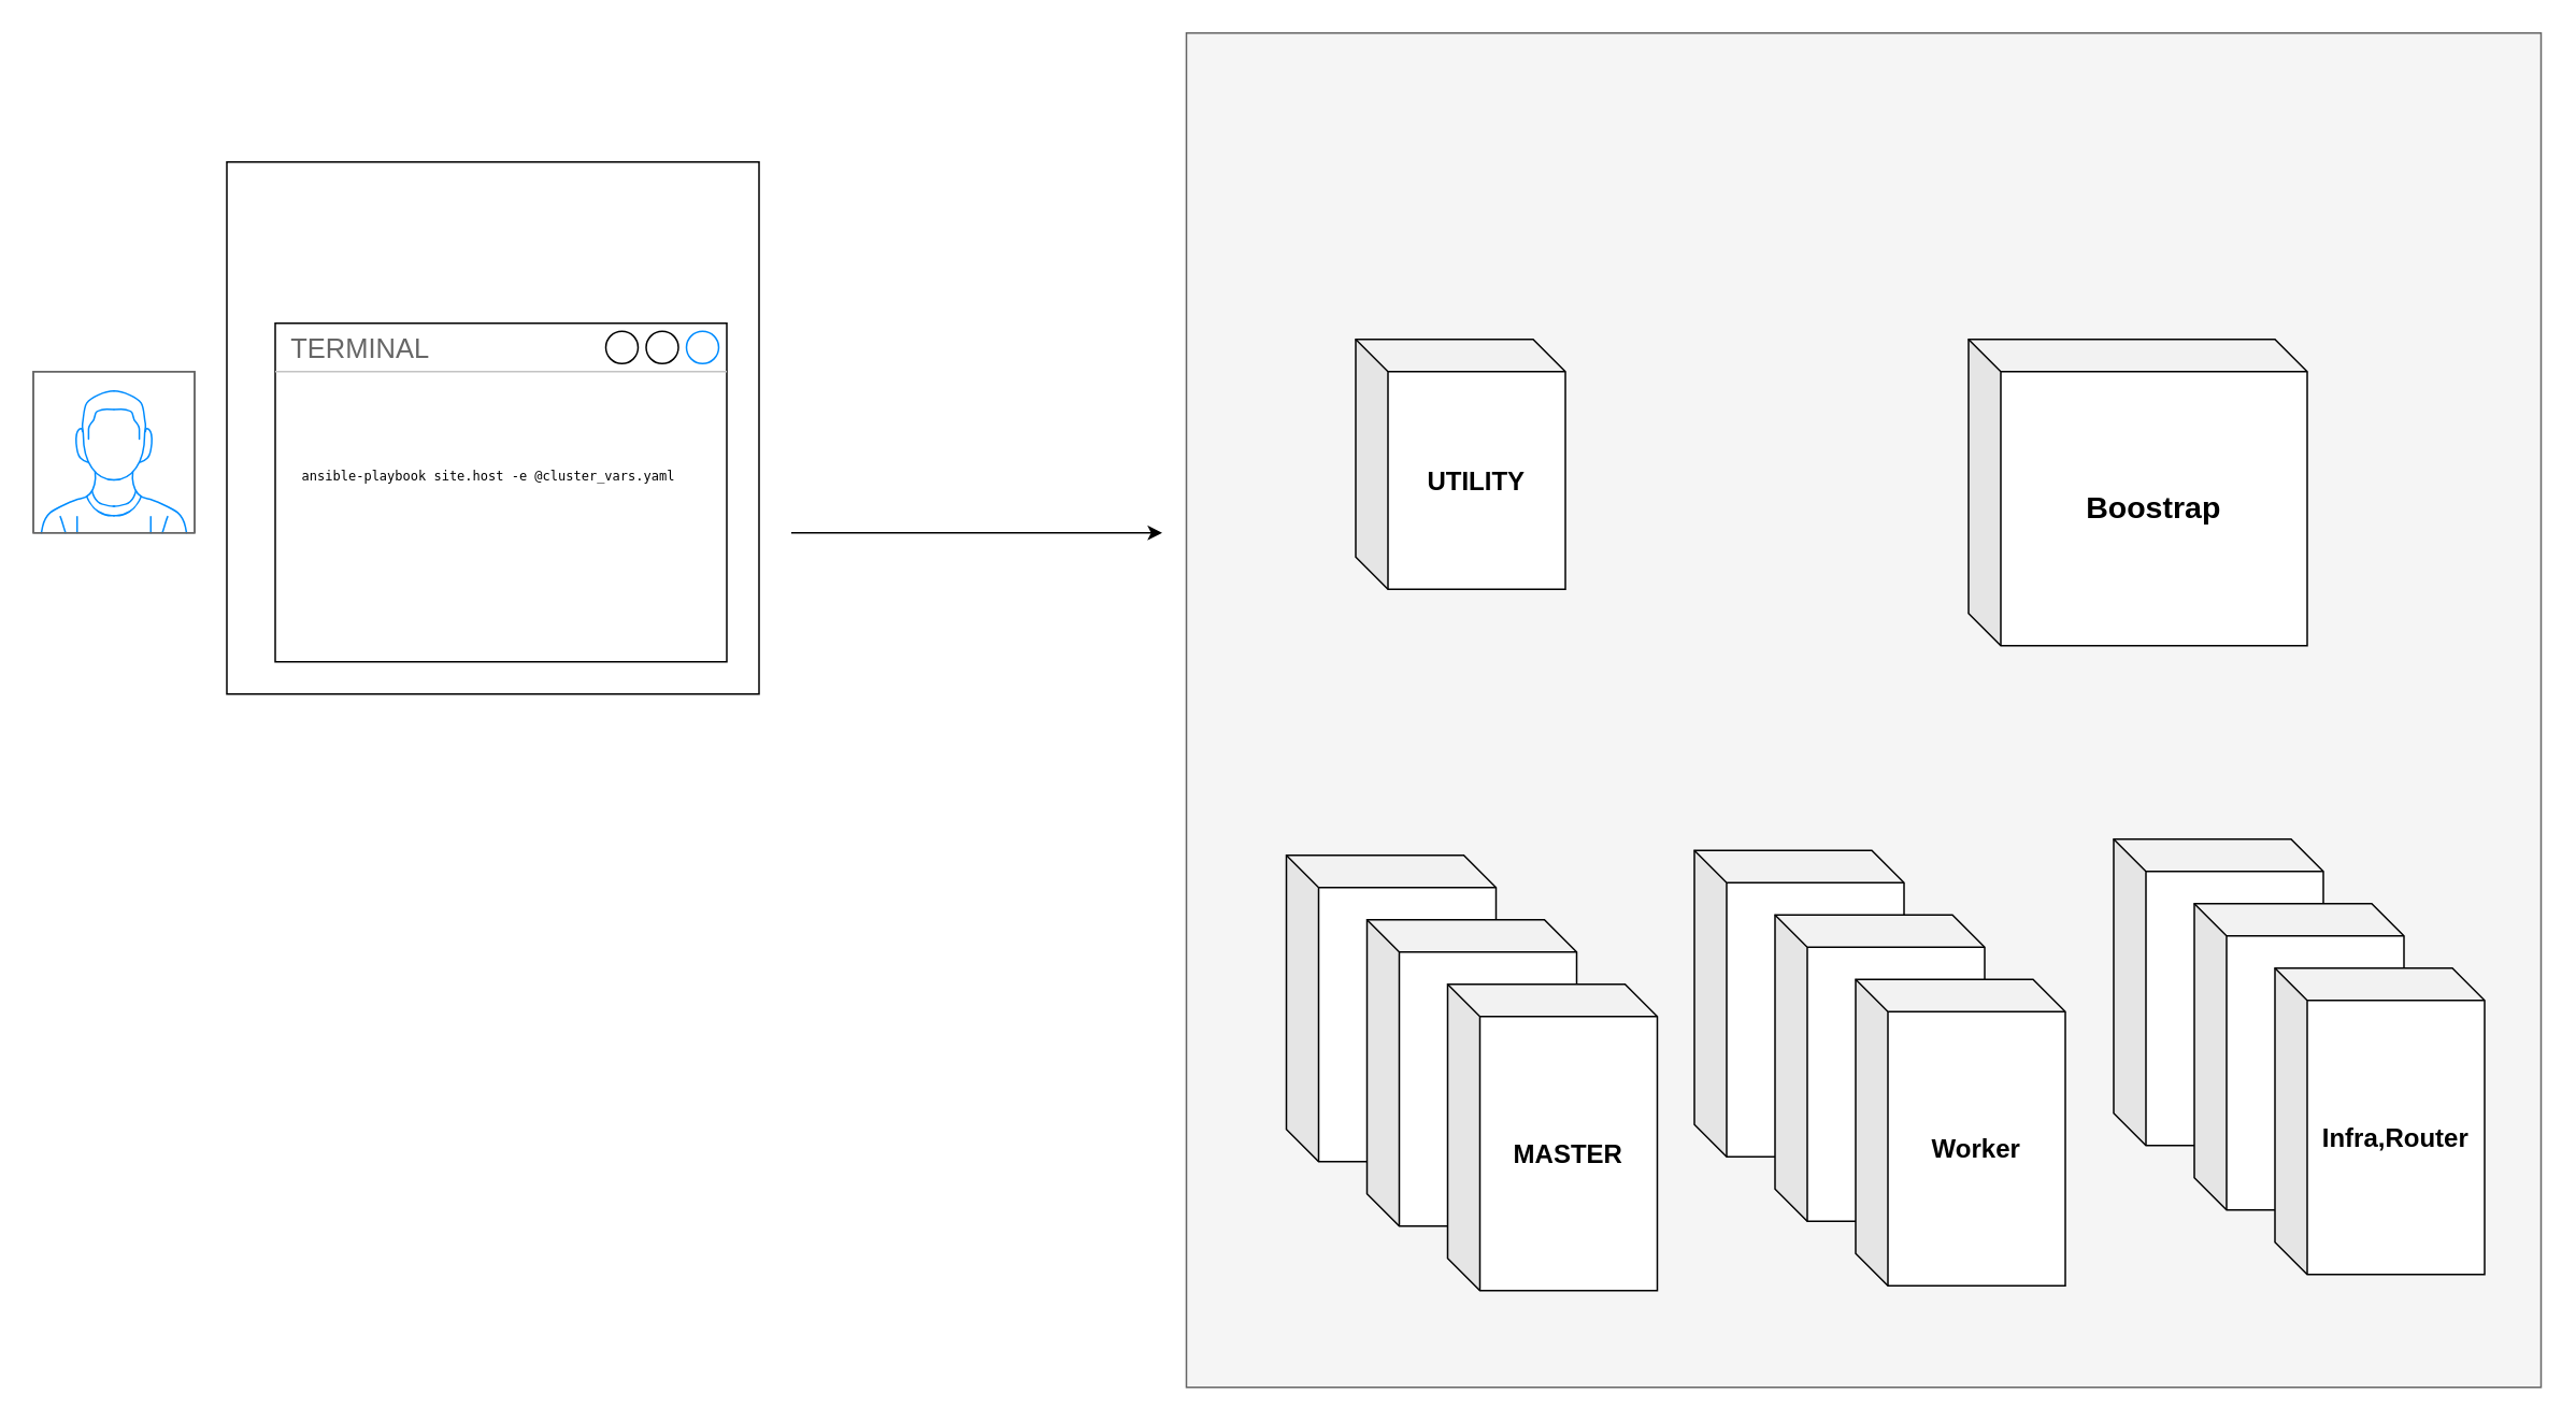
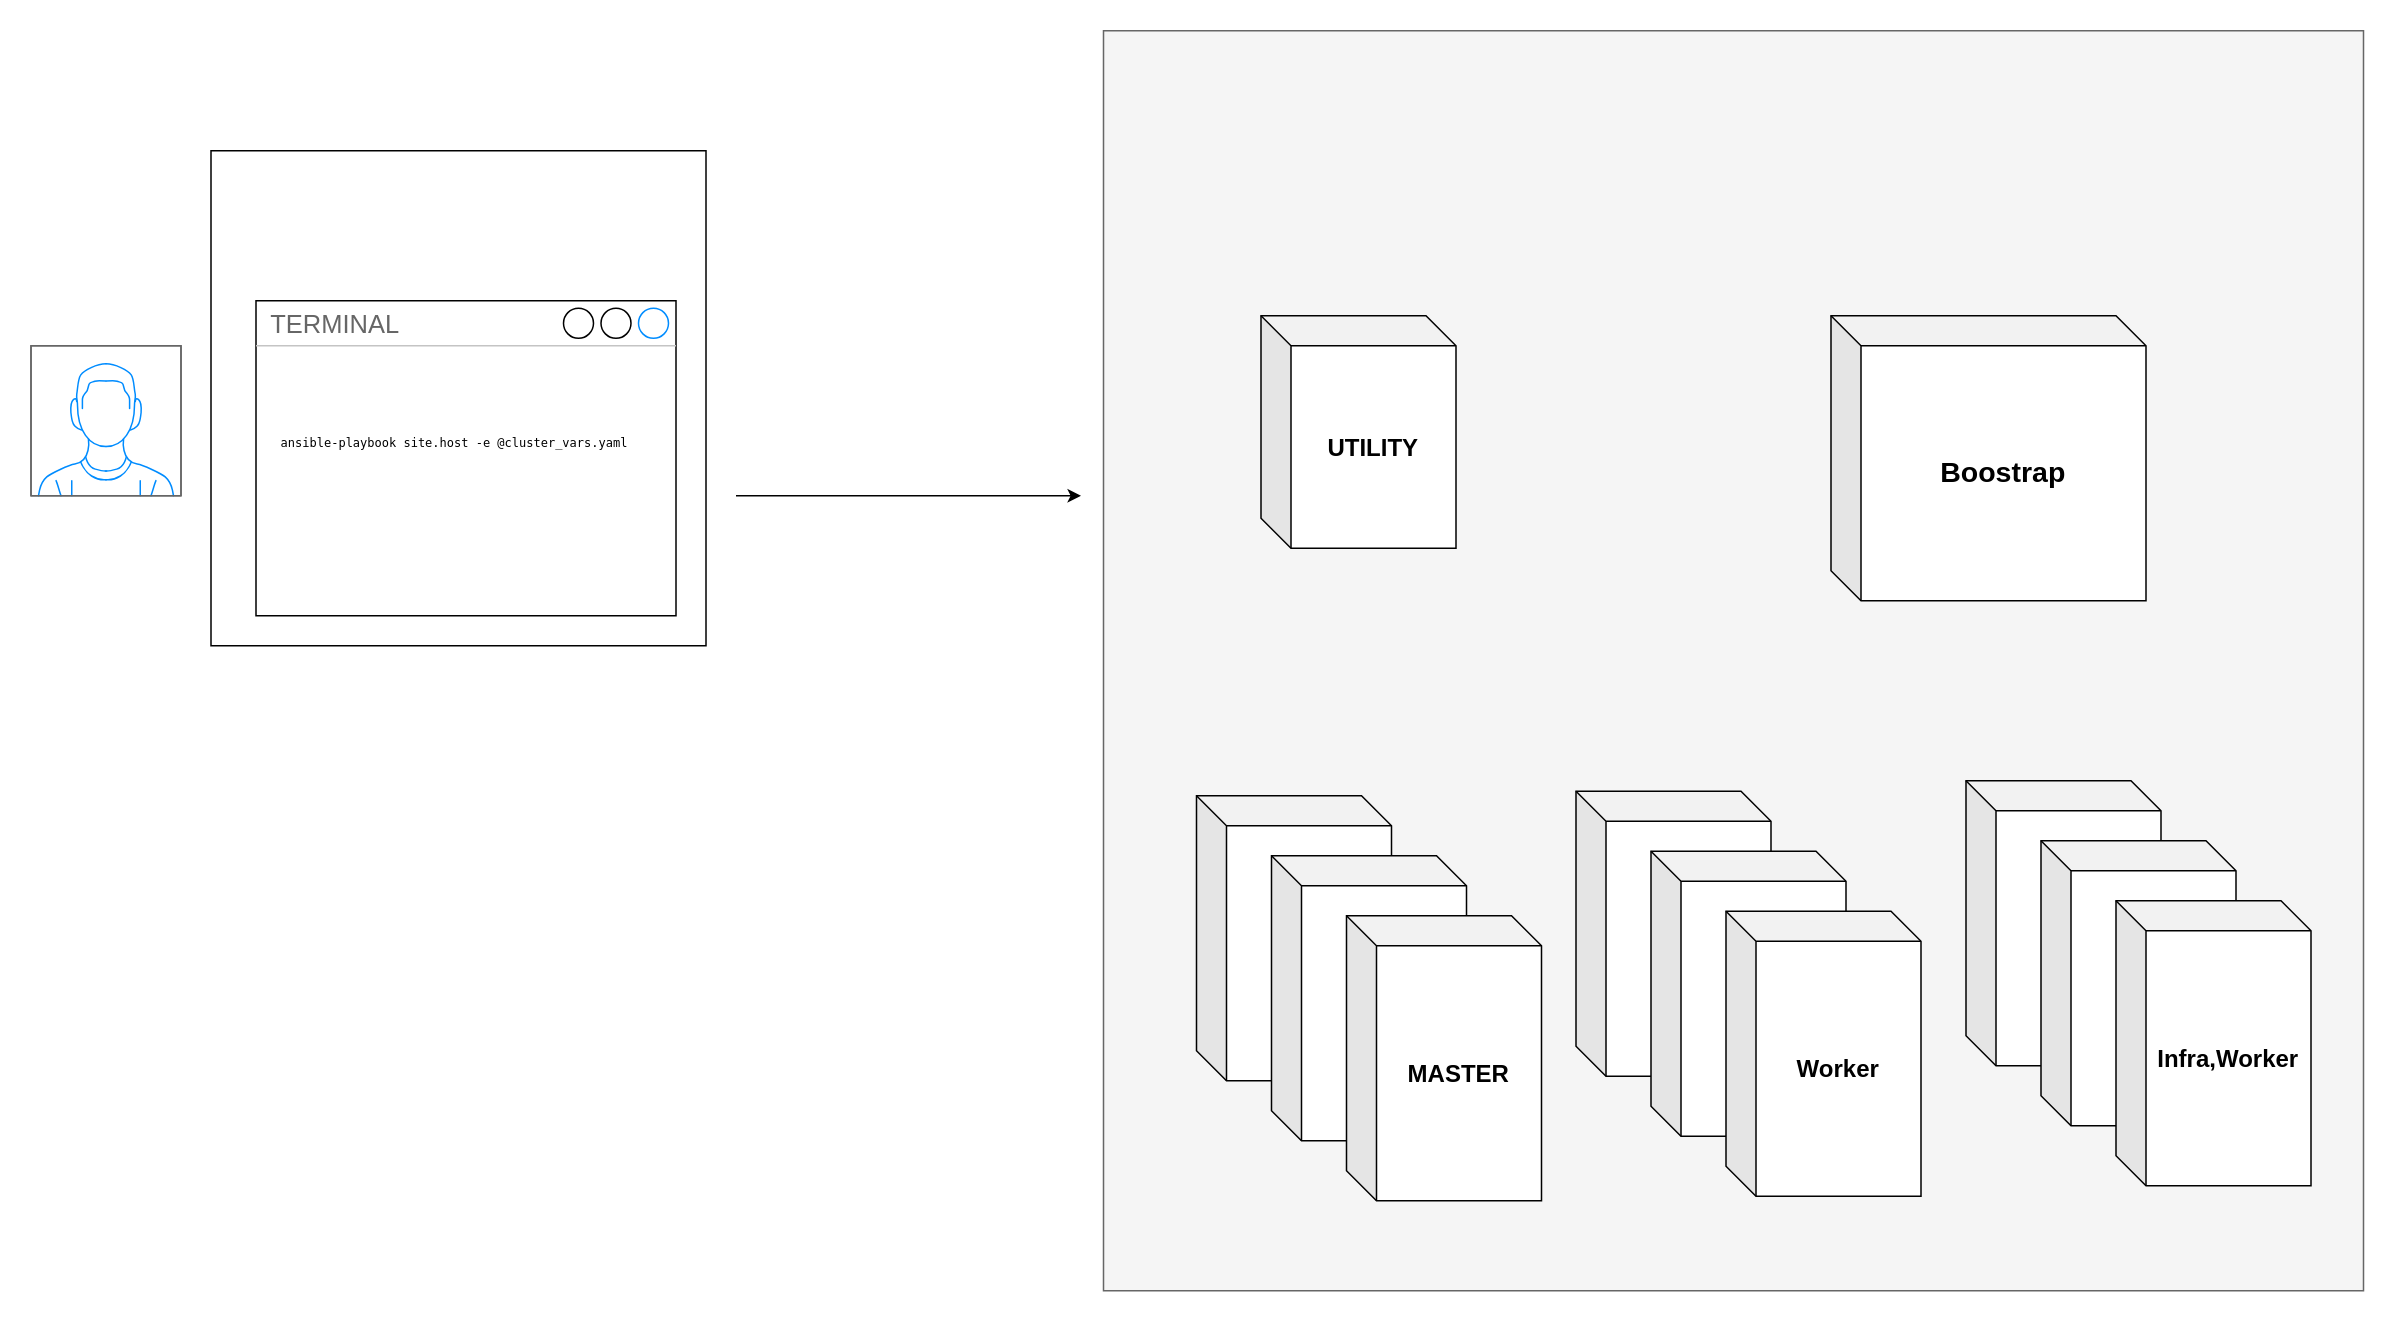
  <mxCell id="0" />
  <mxCell id="1" parent="0" />
  <mxCell id="2" value="" style="whiteSpace=wrap;html=1;aspect=fixed;fillColor=#f5f5f5;strokeColor=#666666;fontColor=#333333;" vertex="1" parent="1"><mxGeometry x="735" y="20" width="840" height="840" as="geometry" /></mxCell>
  <mxCell id="3" value="&lt;b&gt;&lt;font style=&quot;font-size: 16px&quot;&gt;UTILITY&lt;/font&gt;&lt;/b&gt;" style="shape=cube;whiteSpace=wrap;html=1;boundedLbl=1;backgroundOutline=1;darkOpacity=0.05;darkOpacity2=0.1;" vertex="1" parent="1"><mxGeometry x="840" y="210" width="130" height="155" as="geometry" /></mxCell>
  <mxCell id="4" value="&lt;b&gt;&lt;font style=&quot;font-size: 19px&quot;&gt;Boostrap&lt;/font&gt;&lt;/b&gt;" style="shape=cube;whiteSpace=wrap;html=1;boundedLbl=1;backgroundOutline=1;darkOpacity=0.05;darkOpacity2=0.1;" vertex="1" parent="1"><mxGeometry x="1220" y="210" width="210" height="190" as="geometry" /></mxCell>
  <mxCell id="5" value="" style="group" vertex="1" connectable="0" parent="1"><mxGeometry x="797" y="530" width="230" height="270" as="geometry" /></mxCell>
  <mxCell id="6" value="" style="shape=cube;whiteSpace=wrap;html=1;boundedLbl=1;backgroundOutline=1;darkOpacity=0.05;darkOpacity2=0.1;" vertex="1" parent="5"><mxGeometry width="130" height="190" as="geometry" /></mxCell>
  <mxCell id="7" value="" style="shape=cube;whiteSpace=wrap;html=1;boundedLbl=1;backgroundOutline=1;darkOpacity=0.05;darkOpacity2=0.1;" vertex="1" parent="5"><mxGeometry x="50" y="40" width="130" height="190" as="geometry" /></mxCell>
  <mxCell id="8" value="&lt;font style=&quot;font-size: 16px&quot;&gt;&lt;b&gt;MASTER &lt;br&gt;&lt;/b&gt;&lt;/font&gt;" style="shape=cube;whiteSpace=wrap;html=1;boundedLbl=1;backgroundOutline=1;darkOpacity=0.05;darkOpacity2=0.1;" vertex="1" parent="5"><mxGeometry x="100" y="80" width="130" height="190" as="geometry" /></mxCell>
  <mxCell id="9" value="" style="group" vertex="1" connectable="0" parent="1"><mxGeometry x="1050" y="527" width="230" height="270" as="geometry" /></mxCell>
  <mxCell id="10" value="" style="shape=cube;whiteSpace=wrap;html=1;boundedLbl=1;backgroundOutline=1;darkOpacity=0.05;darkOpacity2=0.1;" vertex="1" parent="9"><mxGeometry width="130" height="190" as="geometry" /></mxCell>
  <mxCell id="11" value="" style="shape=cube;whiteSpace=wrap;html=1;boundedLbl=1;backgroundOutline=1;darkOpacity=0.05;darkOpacity2=0.1;" vertex="1" parent="9"><mxGeometry x="50" y="40" width="130" height="190" as="geometry" /></mxCell>
  <mxCell id="12" value="&lt;b&gt;&lt;font style=&quot;font-size: 16px&quot;&gt;Worker&lt;/font&gt;&lt;/b&gt;" style="shape=cube;whiteSpace=wrap;html=1;boundedLbl=1;backgroundOutline=1;darkOpacity=0.05;darkOpacity2=0.1;" vertex="1" parent="9"><mxGeometry x="100" y="80" width="130" height="190" as="geometry" /></mxCell>
  <mxCell id="13" value="" style="group" vertex="1" connectable="0" parent="1"><mxGeometry x="1310" y="520" width="230" height="270" as="geometry" /></mxCell>
  <mxCell id="14" value="" style="shape=cube;whiteSpace=wrap;html=1;boundedLbl=1;backgroundOutline=1;darkOpacity=0.05;darkOpacity2=0.1;" vertex="1" parent="13"><mxGeometry width="130" height="190" as="geometry" /></mxCell>
  <mxCell id="15" value="" style="shape=cube;whiteSpace=wrap;html=1;boundedLbl=1;backgroundOutline=1;darkOpacity=0.05;darkOpacity2=0.1;" vertex="1" parent="13"><mxGeometry x="50" y="40" width="130" height="190" as="geometry" /></mxCell>
- <mxCell id="16" value="&lt;font style=&quot;font-size: 16px&quot;&gt;&lt;b&gt;Infra,Router&lt;/b&gt;&lt;/font&gt;" style="shape=cube;whiteSpace=wrap;html=1;boundedLbl=1;backgroundOutline=1;darkOpacity=0.05;darkOpacity2=0.1;" vertex="1" parent="13"><mxGeometry x="100" y="80" width="130" height="190" as="geometry" /></mxCell>
+ <mxCell id="16" value="&lt;font style=&quot;font-size: 16px&quot;&gt;&lt;b&gt;Infra,Worker&lt;/b&gt;&lt;/font&gt;" style="shape=cube;whiteSpace=wrap;html=1;boundedLbl=1;backgroundOutline=1;darkOpacity=0.05;darkOpacity2=0.1;" vertex="1" parent="13"><mxGeometry x="100" y="80" width="130" height="190" as="geometry" /></mxCell>
  <mxCell id="17" value="" style="group" vertex="1" connectable="0" parent="1"><mxGeometry x="40" y="100" width="430" height="330" as="geometry" /></mxCell>
  <mxCell id="18" value="" style="whiteSpace=wrap;html=1;aspect=fixed;" vertex="1" parent="17"><mxGeometry x="100" width="330" height="330" as="geometry" /></mxCell>
  <mxCell id="19" value="TERMINAL" style="strokeWidth=1;shadow=0;dashed=0;align=center;html=1;shape=mxgraph.mockup.containers.window;align=left;verticalAlign=top;spacingLeft=8;strokeColor2=#008cff;strokeColor3=#c4c4c4;fontColor=#666666;mainText=;fontSize=17;labelBackgroundColor=none;" vertex="1" parent="17"><mxGeometry x="130" y="100" width="280" height="210" as="geometry" /></mxCell>
  <mxCell id="20" value="" style="verticalLabelPosition=bottom;shadow=0;dashed=0;align=center;html=1;verticalAlign=top;strokeWidth=1;shape=mxgraph.mockup.containers.userMale;strokeColor=#666666;strokeColor2=#008cff;" vertex="1" parent="17"><mxGeometry x="-20" y="130" width="100" height="100" as="geometry" /></mxCell>
  <mxCell id="21" value="&lt;pre style=&quot;font-size: 8px&quot;&gt;&lt;code&gt;ansible-playbook site.host -e @cluster_vars.yaml&lt;/code&gt;&lt;/pre&gt;" style="text;html=1;strokeColor=none;fillColor=none;align=center;verticalAlign=middle;whiteSpace=wrap;rounded=0;" vertex="1" parent="17"><mxGeometry x="185" y="180" width="155" height="30" as="geometry" /></mxCell>
  <mxCell id="22" value="" style="endArrow=classic;html=1;" edge="1" parent="1"><mxGeometry width="50" height="50" relative="1" as="geometry"><mxPoint x="490" y="330" as="sourcePoint" /><mxPoint x="720" y="330" as="targetPoint" /></mxGeometry></mxCell>
